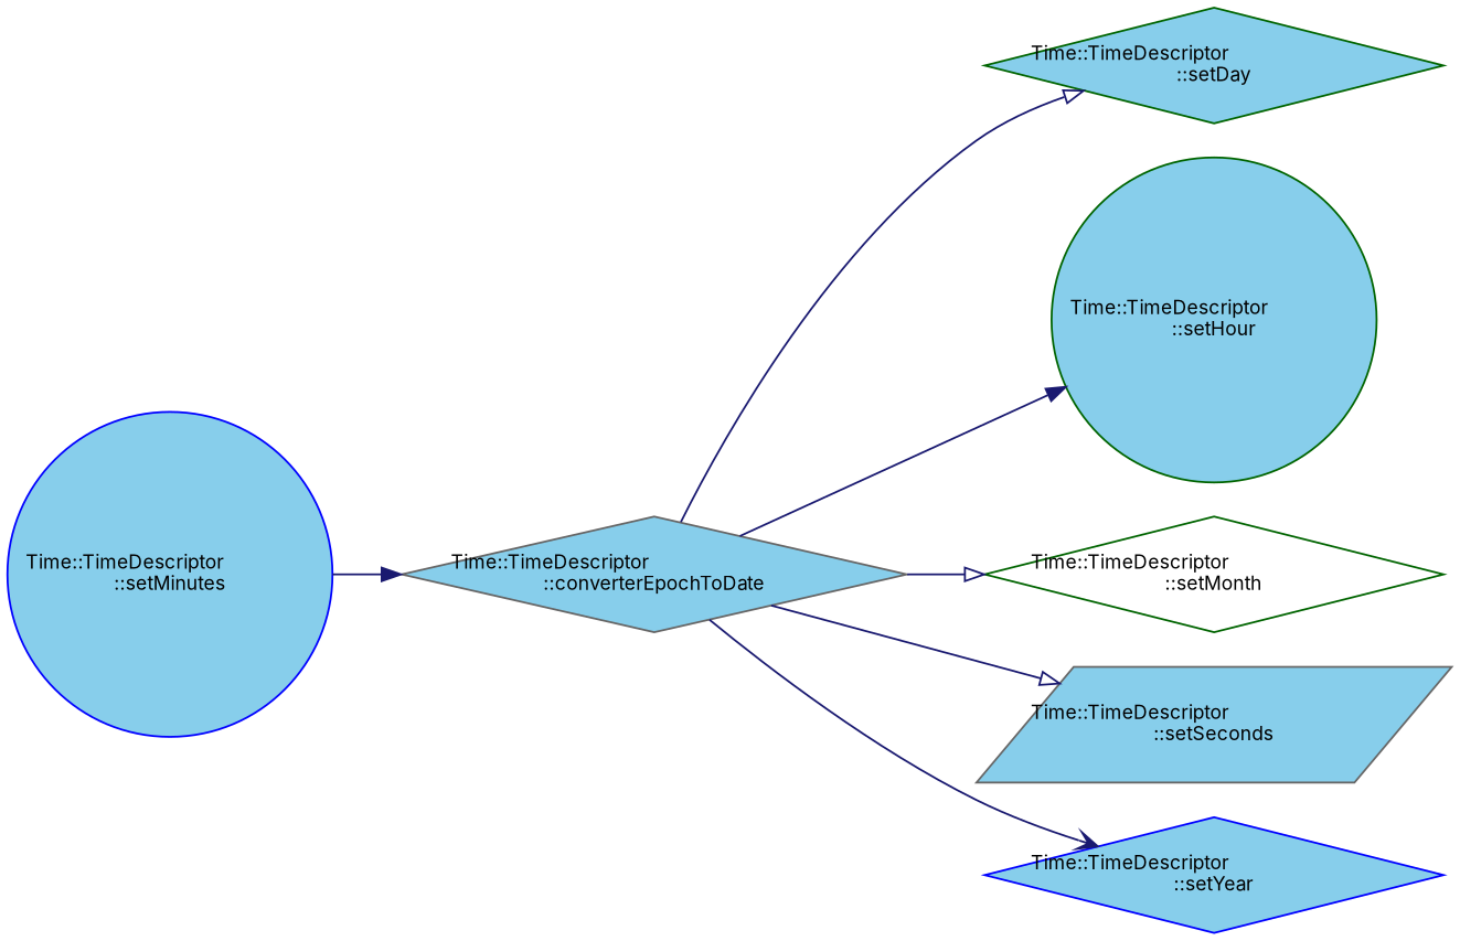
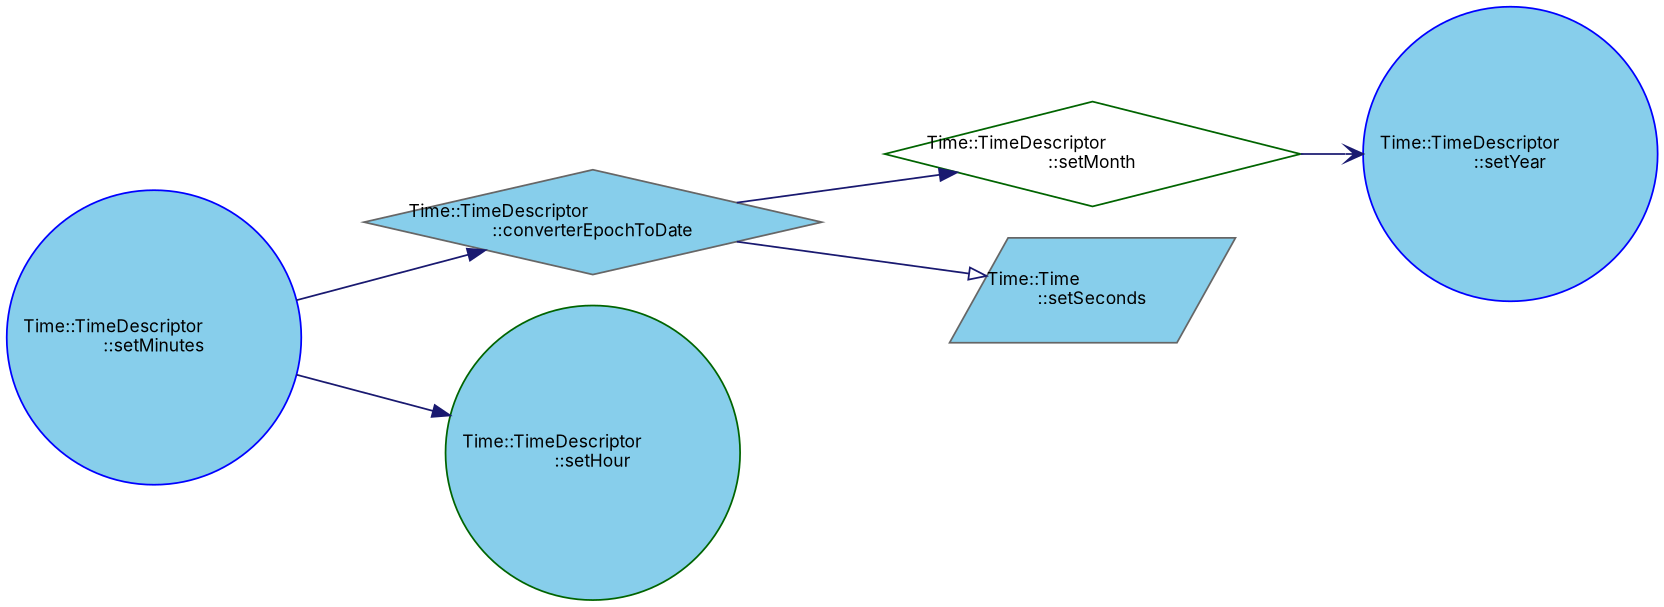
  digraph {
    fontname=Inter
    rankdir=LR
    node [color=darkgreen fillcolor=skyblue fontname=Inter fontsize=10 shape=diamond style=filled]
    edge [arrowhead=onormal color=midnightblue fontname=Inter fontsize=10 labelfontname=Helvetica labelfontsize=10 style=solid]
    n1 [color=gray40 fontcolor=black height=0.2 label="Time::TimeDescriptor\l::converterEpochToDate" width=0.4]
-   n2 [height=0.2 label="Time::TimeDescriptor\l::setDay" width=0.4]
    n3 [height=0.2 label="Time::TimeDescriptor\l::setHour" shape=circle width=0.4]
    n4 [fillcolor=white height=0.2 label="Time::TimeDescriptor\l::setMonth" width=0.4]
-   n5 [color=gray40 height=0.2 label="Time::TimeDescriptor\l::setSeconds" shape=parallelogram width=0.4]
-   n6 [color=blue height=0.2 label="Time::TimeDescriptor\l::setYear" width=0.4]
+   n5 [color=gray40 height=0.2 label="Time::Time\l::setSeconds" shape=parallelogram width=0.4]
+   n6 [color=blue height=0.2 label="Time::TimeDescriptor\l::setYear" shape=circle width=0.4]
    n7 [color=blue height=0.2 label="Time::TimeDescriptor\l::setMinutes" shape=circle width=0.4]
-   n1 -> n2
-   n1 -> n3 [arrowhead=normal]
-   n1 -> n4
+   n7 -> n3 [arrowhead=normal]
+   n1 -> n4 [arrowhead=normal]
    n1 -> n5
-   n1 -> n6 [arrowhead=vee]
+   n4 -> n6 [arrowhead=vee]
    n7 -> n1 [arrowhead=normal]
  }
